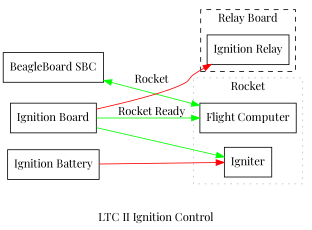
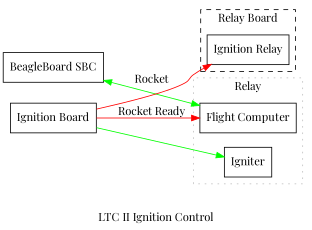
  graph {
    fontname="Playfair Display"
    label="LTC II Ignition Control"
    rankdir=LR
    node [fontname="Playfair Display" shape=record]
    edge [color=green dir=forward fontname="Playfair Display"]
    n1 [label="Ignition Relay"]
    n2 [label=Igniter]
    n3 [label="Flight Computer"]
    n4 [label="BeagleBoard SBC"]
-   n5 [label="Ignition Battery"]
    n6 [label="Ignition Board"]
    subgraph cluster_1 {
      color=black
      label="Relay Board"
      style=dashed
      n1
    }
    subgraph cluster_2 {
      color=grey
-     label=Rocket
+     label=Relay
      style=dotted
      n2
      n3
    }
    n4 -- n3 [dir=both label=Rocket]
-   n5 -- n2 [color=red]
    n6 -- n1 [color=red]
    n6 -- n2
-   n6 -- n3 [label="Rocket Ready"]
+   n6 -- n3 [color=red label="Rocket Ready"]
  }
